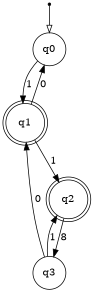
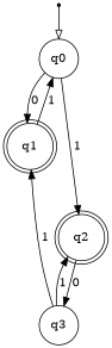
  digraph {
    node [shape=circle]
    __start [shape=point]
    q0
    q1 [shape=doublecircle]
    q2 [shape=doublecircle]
    q3
    __start -> q0 [arrowhead=empty]
-   q0 -> q1 [label=1]
-   q1 -> q2 [label=1]
-   q1 -> q0 [label=0]
-   q2 -> q3 [label=8]
-   q3 -> q1 [label=0]
+   q0 -> q1 [label=0]
+   q0 -> q2 [label=1]
+   q1 -> q0 [label=1]
+   q2 -> q3 [label=0]
+   q3 -> q1 [label=1]
    q3 -> q2 [label=1]
  }
